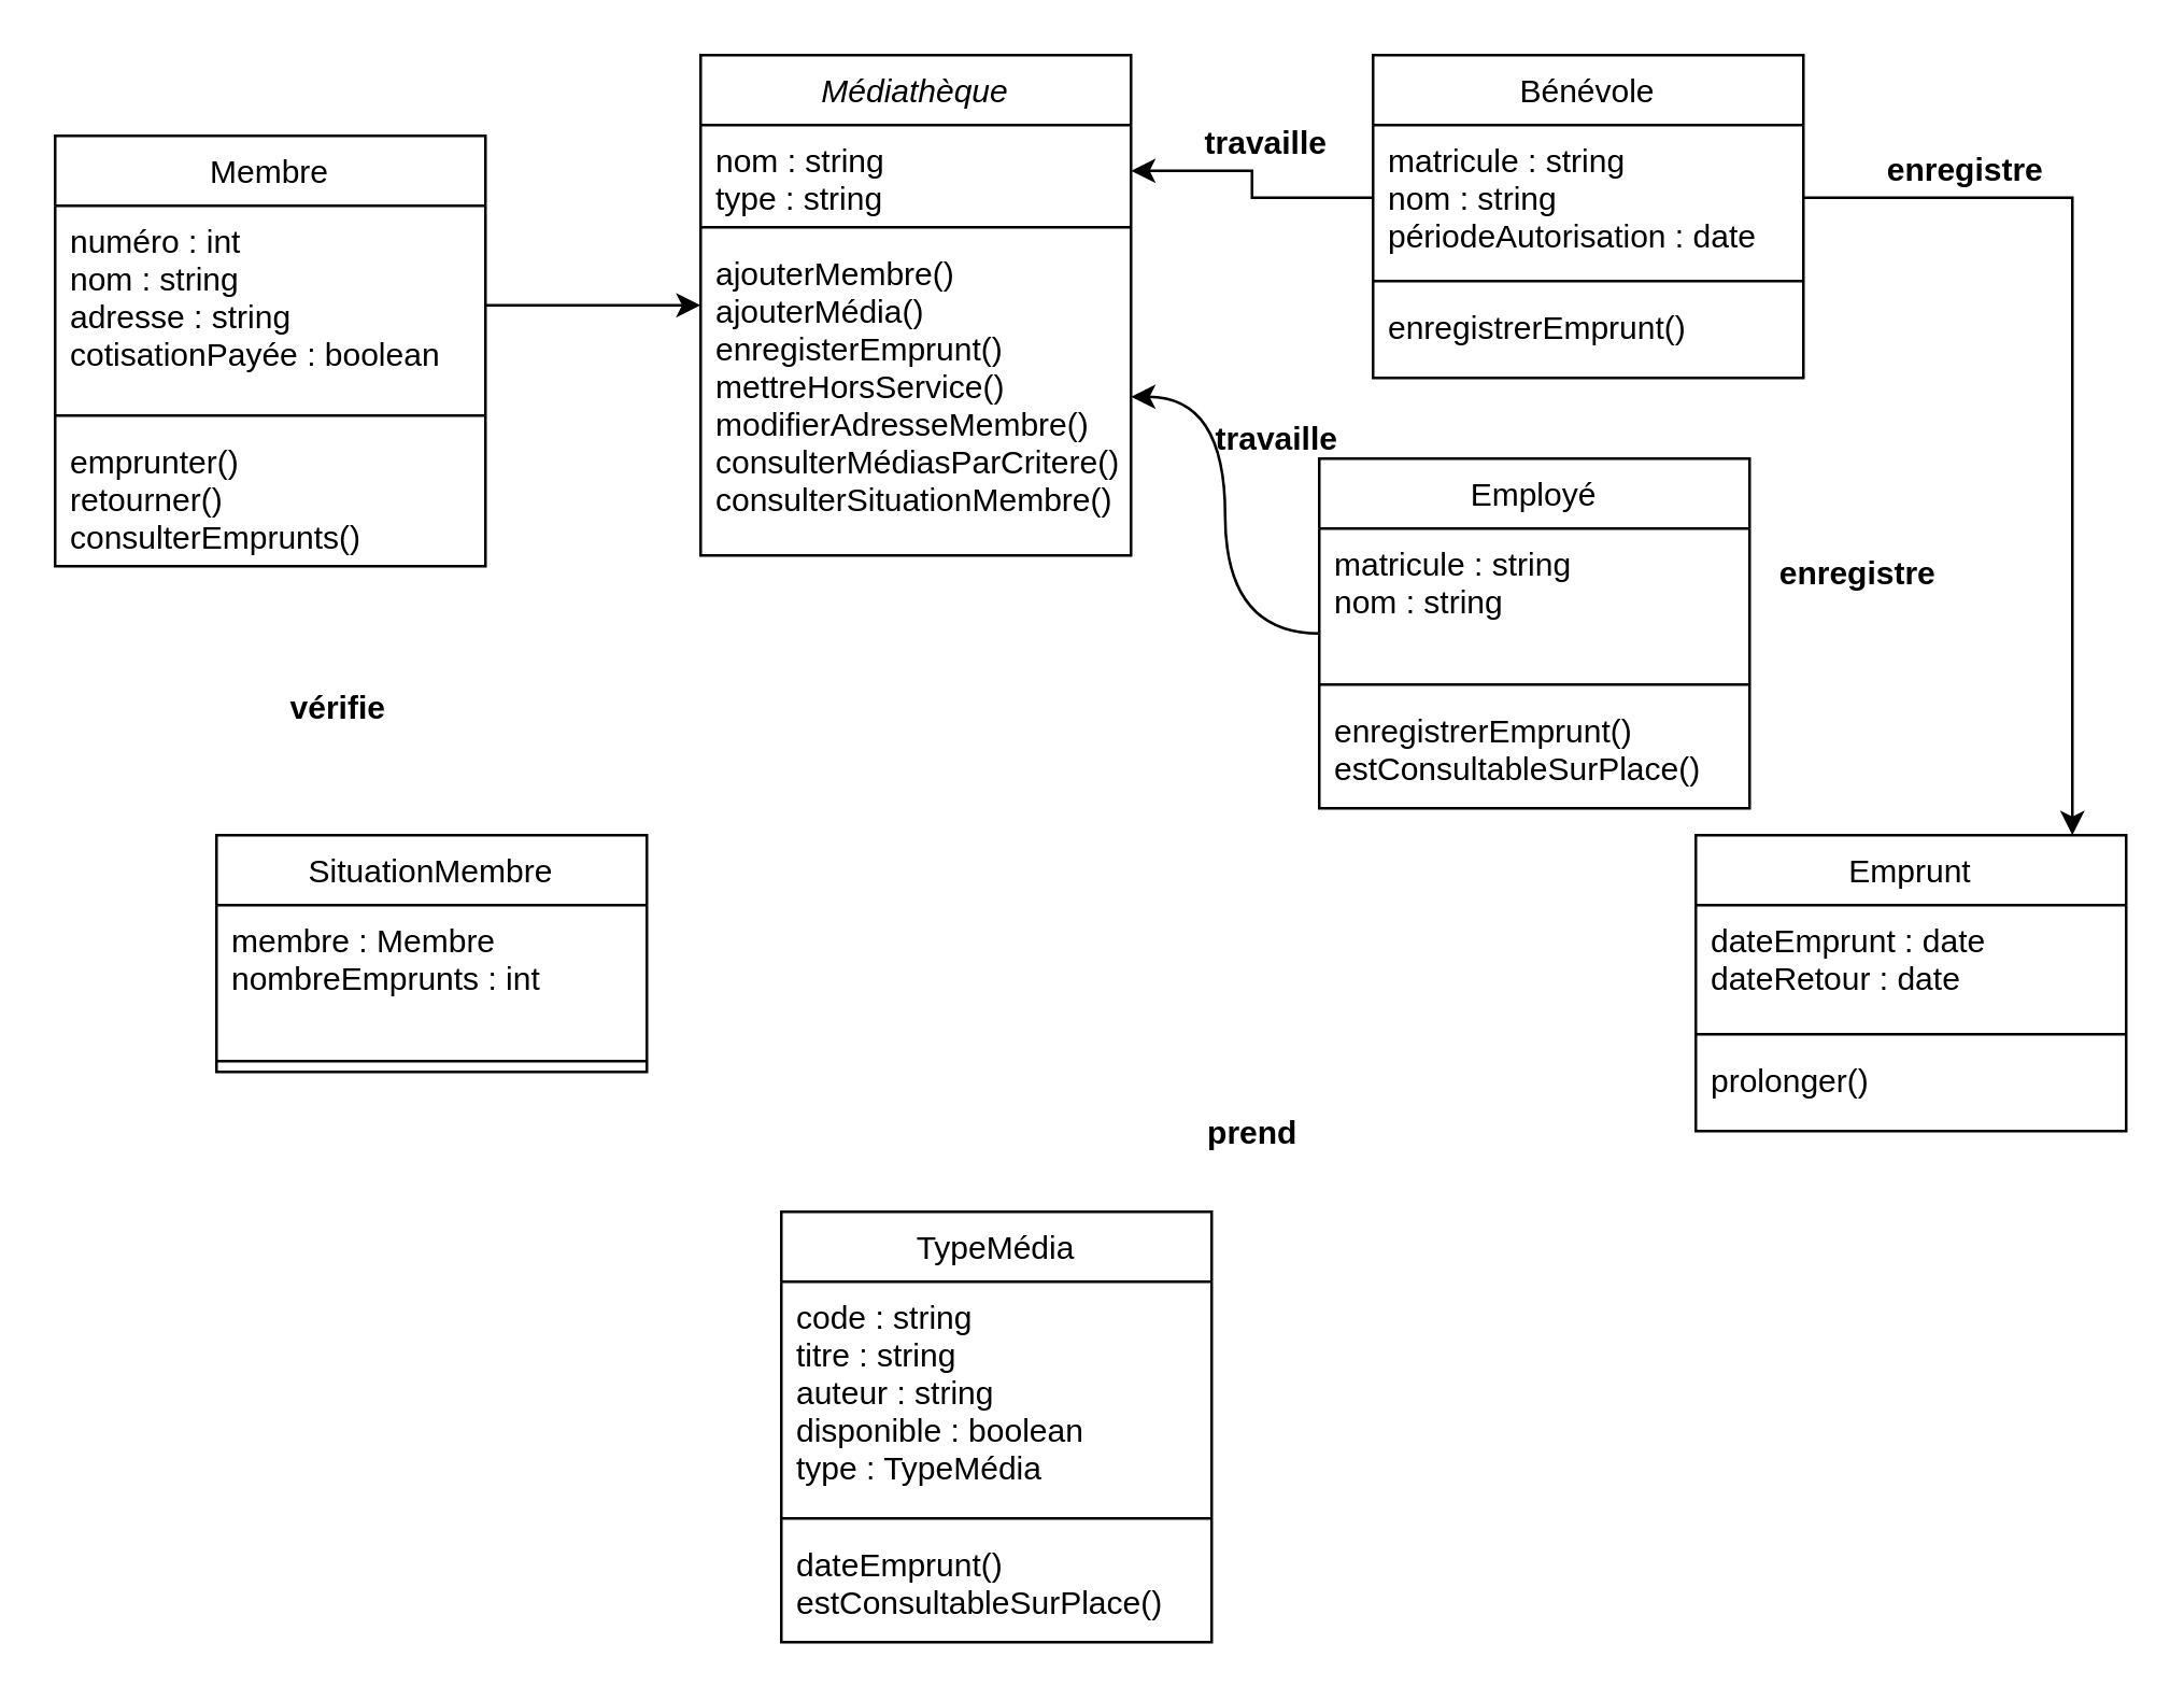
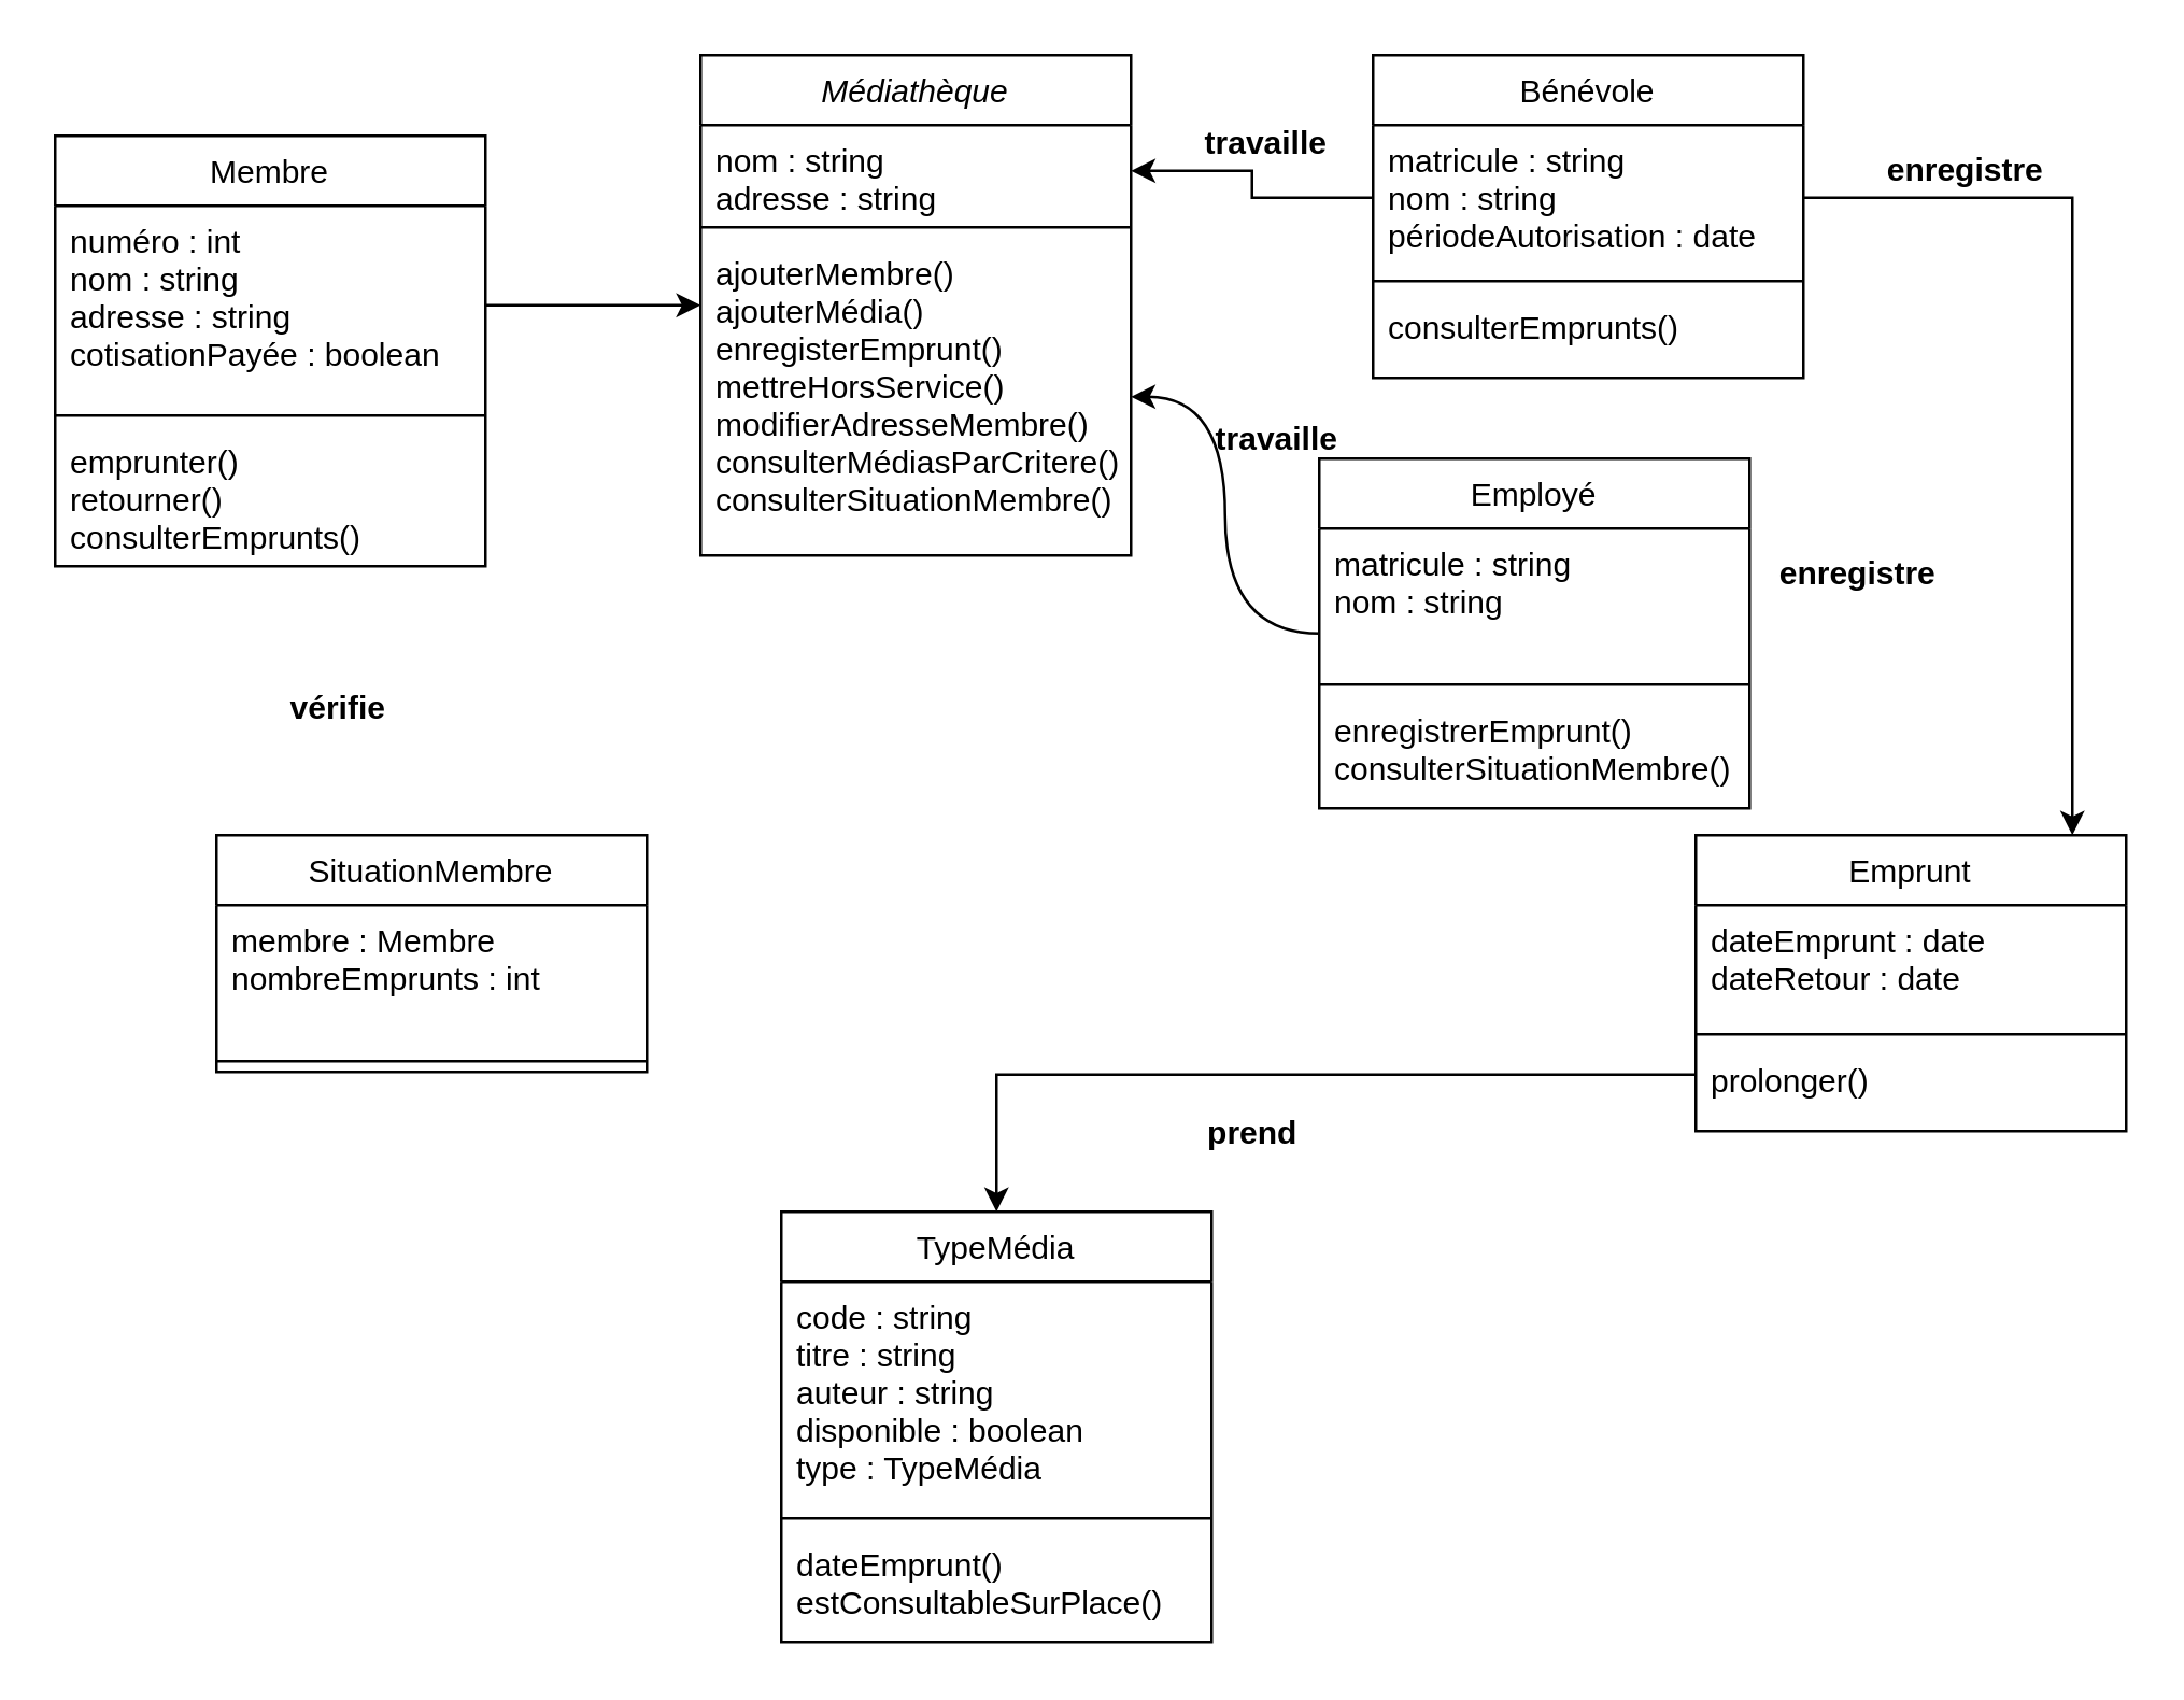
  <mxCell id="0" />
  <mxCell id="1" parent="0" />
  <mxCell id="2" style="edgeStyle=orthogonalEdgeStyle;rounded=0;orthogonalLoop=1;jettySize=auto;html=1;entryX=1;entryY=0.5;entryDx=0;entryDy=0;curved=1;startArrow=classic;startFill=1;endArrow=none;endFill=0;" edge="1" parent="1" source="3" target="8"><mxGeometry relative="1" as="geometry" /></mxCell>
  <mxCell id="3" value="Médiathèque" style="swimlane;fontStyle=2;align=center;verticalAlign=top;childLayout=stackLayout;horizontal=1;startSize=26;horizontalStack=0;resizeParent=1;resizeLast=0;collapsible=1;marginBottom=0;rounded=0;shadow=0;strokeWidth=1;" parent="1" vertex="1"><mxGeometry x="260" y="20" width="160" height="186" as="geometry"><mxRectangle x="230" y="140" width="160" height="26" as="alternateBounds" /></mxGeometry></mxCell>
- <mxCell id="4" value="nom : string&#10;type : string" style="text;align=left;verticalAlign=top;spacingLeft=4;spacingRight=4;overflow=hidden;rotatable=0;points=[[0,0.5],[1,0.5]];portConstraint=eastwest;" parent="3" vertex="1"><mxGeometry y="26" width="160" height="34" as="geometry" /></mxCell>
+ <mxCell id="4" value="nom : string&#10;adresse : string" style="text;align=left;verticalAlign=top;spacingLeft=4;spacingRight=4;overflow=hidden;rotatable=0;points=[[0,0.5],[1,0.5]];portConstraint=eastwest;" parent="3" vertex="1"><mxGeometry y="26" width="160" height="34" as="geometry" /></mxCell>
  <mxCell id="5" value="" style="line;html=1;strokeWidth=1;align=left;verticalAlign=middle;spacingTop=-1;spacingLeft=3;spacingRight=3;rotatable=0;labelPosition=right;points=[];portConstraint=eastwest;" parent="3" vertex="1"><mxGeometry y="60" width="160" height="8" as="geometry" /></mxCell>
  <mxCell id="6" value="ajouterMembre()&#10;ajouterMédia()&#10;enregisterEmprunt()&#10;mettreHorsService()&#10;modifierAdresseMembre()&#10;consulterMédiasParCritere()&#10;consulterSituationMembre()&#10;" style="text;align=left;verticalAlign=top;spacingLeft=4;spacingRight=4;overflow=hidden;rotatable=0;points=[[0,0.5],[1,0.5]];portConstraint=eastwest;" parent="3" vertex="1"><mxGeometry y="68" width="160" height="118" as="geometry" /></mxCell>
  <mxCell id="7" value="Membre" style="swimlane;fontStyle=0;align=center;verticalAlign=top;childLayout=stackLayout;horizontal=1;startSize=26;horizontalStack=0;resizeParent=1;resizeLast=0;collapsible=1;marginBottom=0;rounded=0;shadow=0;strokeWidth=1;" parent="1" vertex="1"><mxGeometry y="50" width="160" height="160" as="geometry" x="20"><mxRectangle x="130" y="380" width="160" height="26" as="alternateBounds" /></mxGeometry></mxCell>
  <mxCell id="8" value="numéro : int&#10;nom : string&#10;adresse : string&#10;cotisationPayée : boolean" style="text;align=left;verticalAlign=top;spacingLeft=4;spacingRight=4;overflow=hidden;rotatable=0;points=[[0,0.5],[1,0.5]];portConstraint=eastwest;" parent="7" vertex="1"><mxGeometry y="26" width="160" height="74" as="geometry" /></mxCell>
  <mxCell id="9" value="" style="line;html=1;strokeWidth=1;align=left;verticalAlign=middle;spacingTop=-1;spacingLeft=3;spacingRight=3;rotatable=0;labelPosition=right;points=[];portConstraint=eastwest;" parent="7" vertex="1"><mxGeometry y="100" width="160" height="8" as="geometry" /></mxCell>
  <mxCell id="10" value="emprunter()&#10;retourner()&#10;consulterEmprunts()" style="text;align=left;verticalAlign=top;spacingLeft=4;spacingRight=4;overflow=hidden;rotatable=0;points=[[0,0.5],[1,0.5]];portConstraint=eastwest;fontStyle=0" parent="7" vertex="1"><mxGeometry y="108" width="160" height="52" as="geometry" /></mxCell>
  <mxCell id="11" value="TypeMédia" style="swimlane;fontStyle=0;align=center;verticalAlign=top;childLayout=stackLayout;horizontal=1;startSize=26;horizontalStack=0;resizeParent=1;resizeLast=0;collapsible=1;marginBottom=0;rounded=0;shadow=0;strokeWidth=1;" vertex="1" parent="1"><mxGeometry x="290" y="450" width="160" height="160" as="geometry"><mxRectangle x="130" y="380" width="160" height="26" as="alternateBounds" /></mxGeometry></mxCell>
  <mxCell id="12" value="code : string&#10;titre : string&#10;auteur : string&#10;disponible : boolean&#10;type : TypeMédia " style="text;align=left;verticalAlign=top;spacingLeft=4;spacingRight=4;overflow=hidden;rotatable=0;points=[[0,0.5],[1,0.5]];portConstraint=eastwest;" vertex="1" parent="11"><mxGeometry y="26" width="160" height="84" as="geometry" /></mxCell>
  <mxCell id="13" value="" style="line;html=1;strokeWidth=1;align=left;verticalAlign=middle;spacingTop=-1;spacingLeft=3;spacingRight=3;rotatable=0;labelPosition=right;points=[];portConstraint=eastwest;" vertex="1" parent="11"><mxGeometry y="110" width="160" height="8" as="geometry" /></mxCell>
  <mxCell id="14" value="dateEmprunt()&#10;estConsultableSurPlace()" style="text;align=left;verticalAlign=top;spacingLeft=4;spacingRight=4;overflow=hidden;rotatable=0;points=[[0,0.5],[1,0.5]];portConstraint=eastwest;fontStyle=0" vertex="1" parent="11"><mxGeometry y="118" width="160" height="42" as="geometry" /></mxCell>
  <mxCell id="15" value="Emprunt" style="swimlane;fontStyle=0;align=center;verticalAlign=top;childLayout=stackLayout;horizontal=1;startSize=26;horizontalStack=0;resizeParent=1;resizeLast=0;collapsible=1;marginBottom=0;rounded=0;shadow=0;strokeWidth=1;" vertex="1" parent="1"><mxGeometry x="630" y="310" width="160" height="110" as="geometry"><mxRectangle x="130" y="380" width="160" height="26" as="alternateBounds" /></mxGeometry></mxCell>
  <mxCell id="16" value="dateEmprunt : date&#10;dateRetour : date" style="text;align=left;verticalAlign=top;spacingLeft=4;spacingRight=4;overflow=hidden;rotatable=0;points=[[0,0.5],[1,0.5]];portConstraint=eastwest;" vertex="1" parent="15"><mxGeometry y="26" width="160" height="44" as="geometry" /></mxCell>
  <mxCell id="17" value="" style="line;html=1;strokeWidth=1;align=left;verticalAlign=middle;spacingTop=-1;spacingLeft=3;spacingRight=3;rotatable=0;labelPosition=right;points=[];portConstraint=eastwest;" vertex="1" parent="15"><mxGeometry y="70" width="160" height="8" as="geometry" /></mxCell>
  <mxCell id="18" value="prolonger()" style="text;align=left;verticalAlign=top;spacingLeft=4;spacingRight=4;overflow=hidden;rotatable=0;points=[[0,0.5],[1,0.5]];portConstraint=eastwest;fontStyle=0" vertex="1" parent="15"><mxGeometry y="78" width="160" height="22" as="geometry" /></mxCell>
  <mxCell id="19" value="Bénévole" style="swimlane;fontStyle=0;align=center;verticalAlign=top;childLayout=stackLayout;horizontal=1;startSize=26;horizontalStack=0;resizeParent=1;resizeLast=0;collapsible=1;marginBottom=0;rounded=0;shadow=0;strokeWidth=1;" vertex="1" parent="1"><mxGeometry x="510" y="20" width="160" height="120" as="geometry"><mxRectangle x="130" y="380" width="160" height="26" as="alternateBounds" /></mxGeometry></mxCell>
  <mxCell id="20" value="matricule : string&#10;nom : string&#10;périodeAutorisation : date" style="text;align=left;verticalAlign=top;spacingLeft=4;spacingRight=4;overflow=hidden;rotatable=0;points=[[0,0.5],[1,0.5]];portConstraint=eastwest;" vertex="1" parent="19"><mxGeometry y="26" width="160" height="54" as="geometry" /></mxCell>
  <mxCell id="21" value="" style="line;html=1;strokeWidth=1;align=left;verticalAlign=middle;spacingTop=-1;spacingLeft=3;spacingRight=3;rotatable=0;labelPosition=right;points=[];portConstraint=eastwest;" vertex="1" parent="19"><mxGeometry y="80" width="160" height="8" as="geometry" /></mxCell>
- <mxCell id="22" value="enregistrerEmprunt()" style="text;align=left;verticalAlign=top;spacingLeft=4;spacingRight=4;overflow=hidden;rotatable=0;points=[[0,0.5],[1,0.5]];portConstraint=eastwest;fontStyle=0" vertex="1" parent="19"><mxGeometry y="88" width="160" height="32" as="geometry" /></mxCell>
+ <mxCell id="22" value="consulterEmprunts()" style="text;align=left;verticalAlign=top;spacingLeft=4;spacingRight=4;overflow=hidden;rotatable=0;points=[[0,0.5],[1,0.5]];portConstraint=eastwest;fontStyle=0" vertex="1" parent="19"><mxGeometry y="88" width="160" height="32" as="geometry" /></mxCell>
  <mxCell id="23" value="SituationMembre" style="swimlane;fontStyle=0;align=center;verticalAlign=top;childLayout=stackLayout;horizontal=1;startSize=26;horizontalStack=0;resizeParent=1;resizeLast=0;collapsible=1;marginBottom=0;rounded=0;shadow=0;strokeWidth=1;" vertex="1" parent="1"><mxGeometry x="80" y="310" width="160" height="88" as="geometry"><mxRectangle x="130" y="380" width="160" height="26" as="alternateBounds" /></mxGeometry></mxCell>
  <mxCell id="24" value="membre : Membre&#10;nombreEmprunts : int&#10;" style="text;align=left;verticalAlign=top;spacingLeft=4;spacingRight=4;overflow=hidden;rotatable=0;points=[[0,0.5],[1,0.5]];portConstraint=eastwest;" vertex="1" parent="23"><mxGeometry y="26" width="160" height="54" as="geometry" /></mxCell>
  <mxCell id="25" value="" style="line;html=1;strokeWidth=1;align=left;verticalAlign=middle;spacingTop=-1;spacingLeft=3;spacingRight=3;rotatable=0;labelPosition=right;points=[];portConstraint=eastwest;" vertex="1" parent="23"><mxGeometry y="80" width="160" height="8" as="geometry" /></mxCell>
  <mxCell id="26" style="edgeStyle=orthogonalEdgeStyle;rounded=0;orthogonalLoop=1;jettySize=auto;html=1;curved=1;" edge="1" parent="1" source="27" target="6"><mxGeometry relative="1" as="geometry" /></mxCell>
  <mxCell id="27" value="Employé" style="swimlane;fontStyle=0;align=center;verticalAlign=top;childLayout=stackLayout;horizontal=1;startSize=26;horizontalStack=0;resizeParent=1;resizeLast=0;collapsible=1;marginBottom=0;rounded=0;shadow=0;strokeWidth=1;" vertex="1" parent="1"><mxGeometry x="490" y="170" width="160" height="130" as="geometry"><mxRectangle x="130" y="380" width="160" height="26" as="alternateBounds" /></mxGeometry></mxCell>
  <mxCell id="28" value="matricule : string&#10;nom : string" style="text;align=left;verticalAlign=top;spacingLeft=4;spacingRight=4;overflow=hidden;rotatable=0;points=[[0,0.5],[1,0.5]];portConstraint=eastwest;" vertex="1" parent="27"><mxGeometry y="26" width="160" height="54" as="geometry" /></mxCell>
  <mxCell id="29" value="" style="line;html=1;strokeWidth=1;align=left;verticalAlign=middle;spacingTop=-1;spacingLeft=3;spacingRight=3;rotatable=0;labelPosition=right;points=[];portConstraint=eastwest;" vertex="1" parent="27"><mxGeometry y="80" width="160" height="8" as="geometry" /></mxCell>
- <mxCell id="30" value="enregistrerEmprunt()&#10;estConsultableSurPlace()" style="text;align=left;verticalAlign=top;spacingLeft=4;spacingRight=4;overflow=hidden;rotatable=0;points=[[0,0.5],[1,0.5]];portConstraint=eastwest;fontStyle=0" vertex="1" parent="27"><mxGeometry y="88" width="160" height="42" as="geometry" /></mxCell>
+ <mxCell id="30" value="enregistrerEmprunt()&#10;consulterSituationMembre()" style="text;align=left;verticalAlign=top;spacingLeft=4;spacingRight=4;overflow=hidden;rotatable=0;points=[[0,0.5],[1,0.5]];portConstraint=eastwest;fontStyle=0" vertex="1" parent="27"><mxGeometry y="88" width="160" height="42" as="geometry" /></mxCell>
  <mxCell id="31" style="edgeStyle=orthogonalEdgeStyle;rounded=0;orthogonalLoop=1;jettySize=auto;html=1;entryX=1;entryY=0.5;entryDx=0;entryDy=0;" edge="1" parent="1" source="20" target="4"><mxGeometry relative="1" as="geometry" /></mxCell>
+ <mxCell id="32" style="edgeStyle=orthogonalEdgeStyle;rounded=0;orthogonalLoop=1;jettySize=auto;html=1;entryX=0.5;entryY=0;entryDx=0;entryDy=0;" edge="1" parent="1" source="18" target="11"><mxGeometry relative="1" as="geometry" /></mxCell>
  <mxCell id="33" style="edgeStyle=orthogonalEdgeStyle;rounded=0;orthogonalLoop=1;jettySize=auto;html=1;" edge="1" parent="1" source="20" target="15"><mxGeometry relative="1" as="geometry"><Array as="points"><mxPoint x="770" y="73" /></Array></mxGeometry></mxCell>
  <mxCell id="34" value="vérifie" style="text;align=center;fontStyle=1;verticalAlign=middle;spacingLeft=3;spacingRight=3;strokeColor=none;rotatable=0;points=[[0,0.5],[1,0.5]];portConstraint=eastwest;html=1;" vertex="1" parent="1"><mxGeometry x="85" y="250" width="80" height="26" as="geometry" /></mxCell>
  <mxCell id="35" value="prend" style="text;align=center;fontStyle=1;verticalAlign=middle;spacingLeft=3;spacingRight=3;strokeColor=none;rotatable=0;points=[[0,0.5],[1,0.5]];portConstraint=eastwest;html=1;" vertex="1" parent="1"><mxGeometry x="425" y="408" width="80" height="26" as="geometry" /></mxCell>
  <mxCell id="36" value="enregistre" style="text;align=center;fontStyle=1;verticalAlign=middle;spacingLeft=3;spacingRight=3;strokeColor=none;rotatable=0;points=[[0,0.5],[1,0.5]];portConstraint=eastwest;html=1;" vertex="1" parent="1"><mxGeometry x="650" y="200" width="80" height="26" as="geometry" /></mxCell>
  <mxCell id="37" value="enregistre" style="text;align=center;fontStyle=1;verticalAlign=middle;spacingLeft=3;spacingRight=3;strokeColor=none;rotatable=0;points=[[0,0.5],[1,0.5]];portConstraint=eastwest;html=1;" vertex="1" parent="1"><mxGeometry x="690" y="50" width="80" height="26" as="geometry" /></mxCell>
  <mxCell id="38" value="travaille" style="text;align=center;fontStyle=1;verticalAlign=middle;spacingLeft=3;spacingRight=3;strokeColor=none;rotatable=0;points=[[0,0.5],[1,0.5]];portConstraint=eastwest;html=1;" vertex="1" parent="1"><mxGeometry x="430" y="40" width="80" height="26" as="geometry" /></mxCell>
  <mxCell id="39" value="travaille" style="text;align=center;fontStyle=1;verticalAlign=middle;spacingLeft=3;spacingRight=3;strokeColor=none;rotatable=0;points=[[0,0.5],[1,0.5]];portConstraint=eastwest;html=1;" vertex="1" parent="1"><mxGeometry x="434" y="150" width="80" height="26" as="geometry" /></mxCell>
